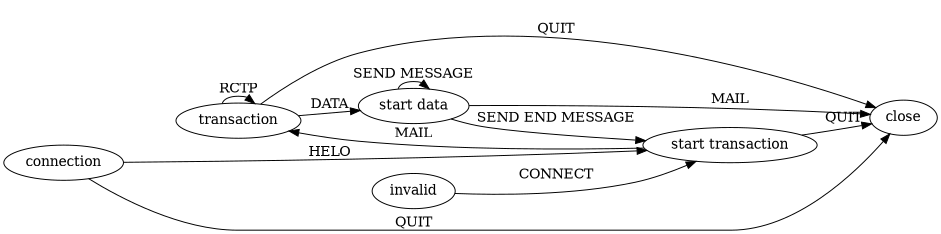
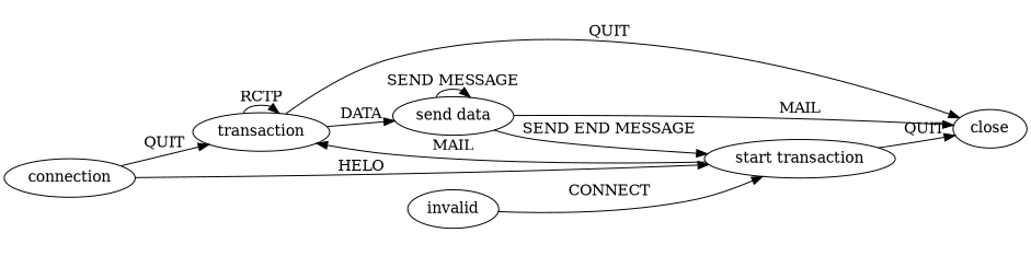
  digraph {
    defaultdist=0.1
    nodesep=0.1
    rankdir=LR
    ranksep=0.1
    transaction
-   "send data" [label="start data"]
+   "send data"
    close
    "start transaction"
    connection
    invalid
    transaction -> transaction [label=RCTP]
    transaction -> "send data" [label=DATA]
    transaction -> close [label=QUIT]
    "send data" -> "send data" [label="SEND MESSAGE"]
    "send data" -> close [label=MAIL]
    "send data" -> "start transaction" [label="SEND END MESSAGE"]
    "start transaction" -> transaction [label=MAIL]
    "start transaction" -> close [label=QUIT]
-   connection -> close [label=QUIT]
+   connection -> transaction [label=QUIT]
    connection -> "start transaction" [label=HELO]
    invalid -> "start transaction" [label=CONNECT]
  }
